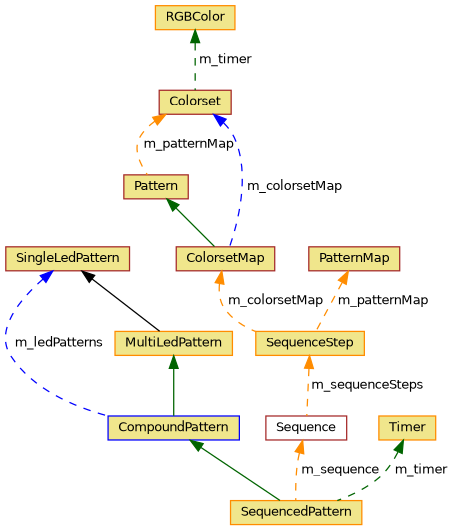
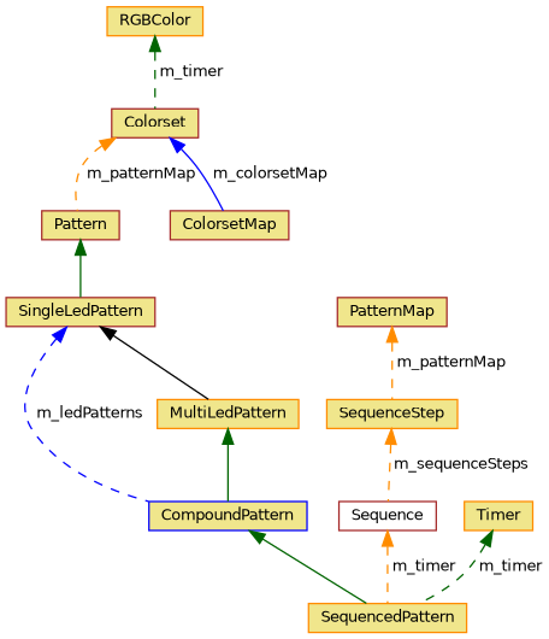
  digraph {
    node [color=brown fillcolor=khaki fontname=Helvetica fontsize=10 shape=record style=filled]
    edge [color=darkgreen dir=back fontname=Helvetica fontsize=10 labelfontname=Helvetica labelfontsize=10 style=dashed]
    n1 [color=darkorange fontcolor=black height=0.2 label=SequencedPattern width=0.4]
    n2 [color=blue height=0.2 label=CompoundPattern width=0.4]
    n3 [color=darkorange height=0.2 label=MultiLedPattern width=0.4]
    n4 [height=0.2 label=Pattern width=0.4]
    n5 [height=0.2 label=SingleLedPattern width=0.4]
    n6 [height=0.2 label=Colorset width=0.4]
    n7 [height=0.2 label=ColorsetMap width=0.4]
    n8 [color=darkorange height=0.2 label=SequenceStep width=0.4]
    n9 [color=darkorange height=0.2 label=RGBColor width=0.4]
    n10 [fillcolor=white height=0.2 label=Sequence width=0.4]
    n11 [height=0.2 label=PatternMap width=0.4]
    n12 [color=darkorange height=0.2 label=Timer width=0.4]
    n2 -> n1 [style=solid]
    n3 -> n2 [style=solid]
-   n4 -> n7 [style=solid]
+   n4 -> n5 [style=solid]
    n5 -> n2 [color=blue label=" m_ledPatterns"]
    n5 -> n3 [color=black style=solid]
    n6 -> n4 [color=darkorange label=" m_patternMap"]
-   n6 -> n7 [color=blue label=" m_colorsetMap"]
-   n7 -> n8 [color=darkorange label=" m_colorsetMap"]
+   n6 -> n7 [color=blue label=" m_colorsetMap" style=solid]
    n8 -> n10 [color=darkorange label=" m_sequenceSteps"]
    n9 -> n6 [label=" m_timer"]
-   n10 -> n1 [color=darkorange label=" m_sequence"]
+   n10 -> n1 [color=darkorange label=" m_timer"]
    n11 -> n8 [color=darkorange label=" m_patternMap"]
    n12 -> n1 [label=" m_timer"]
  }
